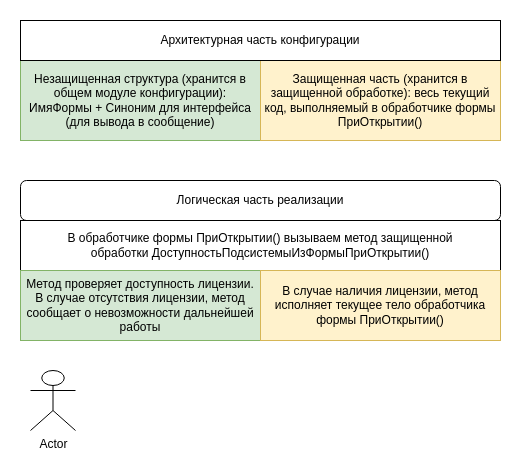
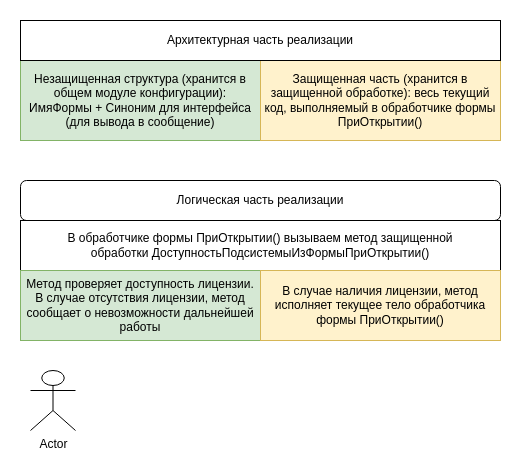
  <mxCell id="0" />
  <mxCell id="1" parent="0" />
  <mxCell id="2" value="Незащищенная структура (хранится в общем модуле конфигурации):&lt;br&gt;ИмяФормы + Синоним для интерфейса (для вывода в сообщение)" style="rounded=0;whiteSpace=wrap;html=1;fillColor=#d5e8d4;strokeColor=#82b366;" vertex="1" parent="1"><mxGeometry x="20" y="60" width="240" height="80" as="geometry" /></mxCell>
  <mxCell id="3" value="Защищенная часть (хранится в защищенной обработке): весь текущий код, выполняемый в обработчике формы ПриОткрытии()" style="rounded=0;whiteSpace=wrap;html=1;fillColor=#fff2cc;strokeColor=#d6b656;" vertex="1" parent="1"><mxGeometry x="260" y="60" width="240" height="80" as="geometry" /></mxCell>
  <mxCell id="4" value="Логическая часть реализации" style="whiteSpace=wrap;html=1;rounded=1;" vertex="1" parent="1"><mxGeometry x="20" y="180" width="480" height="40" as="geometry" /></mxCell>
  <mxCell id="5" value="В обработчике формы ПриОткрытии() вызываем метод защищенной обработки&amp;nbsp;ДоступностьПодсистемыИзФормыПриОткрытии()" style="rounded=0;whiteSpace=wrap;html=1;" vertex="1" parent="1"><mxGeometry x="20" y="220" width="480" height="50" as="geometry" /></mxCell>
  <mxCell id="6" value="Метод проверяет доступность лицензии. В случае отсутствия лицензии, метод сообщает о невозможности дальнейшей работы" style="rounded=0;whiteSpace=wrap;html=1;fillColor=#d5e8d4;strokeColor=#82b366;" vertex="1" parent="1"><mxGeometry x="20" y="270" width="240" height="70" as="geometry" /></mxCell>
  <mxCell id="7" value="В случае наличия лицензии, метод исполняет текущее тело обработчика формы ПриОткрытии()" style="rounded=0;whiteSpace=wrap;html=1;fillColor=#fff2cc;strokeColor=#d6b656;" vertex="1" parent="1"><mxGeometry x="260" y="270" width="240" height="70" as="geometry" /></mxCell>
- <mxCell id="8" value="Архитектурная часть конфигурации" style="rounded=0;whiteSpace=wrap;html=1;" vertex="1" parent="1"><mxGeometry x="20" y="20" width="480" height="40" as="geometry" /></mxCell>
+ <mxCell id="8" value="Архитектурная часть реализации" style="rounded=0;whiteSpace=wrap;html=1;" vertex="1" parent="1"><mxGeometry x="20" y="20" width="480" height="40" as="geometry" /></mxCell>
  <mxCell id="9" value="Actor" style="shape=umlActor;verticalLabelPosition=bottom;verticalAlign=top;html=1;outlineConnect=0;" vertex="1" parent="1"><mxGeometry x="30" y="370" width="45" height="60" as="geometry" /></mxCell>
